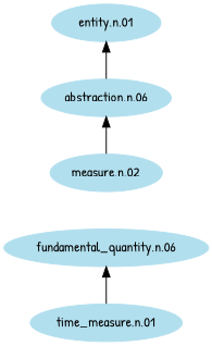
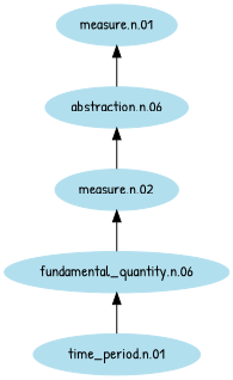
  digraph {
    fontname="Patrick Hand"
    rankdir=BT
    node [color=lightblue2 fontname="Patrick Hand" style=filled]
    edge [fontname="Patrick Hand"]
    n1 [label="fundamental_quantity.n.06"]
-   "time_period.n.01" [label="time_measure.n.01"]
+   "time_period.n.01"
    "measure.n.02"
    "abstraction.n.06"
-   "entity.n.01"
+   "entity.n.01" [label="measure.n.01"]
+   n1 -> "measure.n.02"
    "time_period.n.01" -> n1
    "measure.n.02" -> "abstraction.n.06"
    "abstraction.n.06" -> "entity.n.01"
  }
